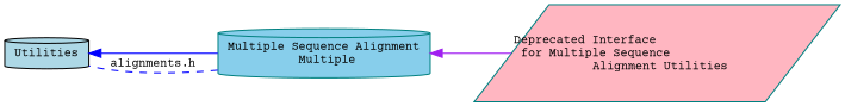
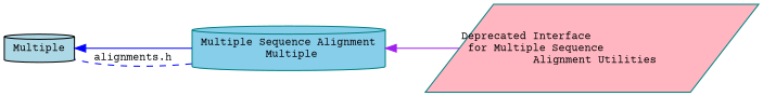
  digraph {
    fontname="Courier Prime"
    rankdir=LR
    node [color=teal fontname="Courier Prime" fontsize=10 shape=cylinder style=filled]
    edge [color=blue dir=back fontname="Courier Prime" fontsize=10 labelfontname=Helvetica labelfontsize=10 shape=plaintext style=solid]
-   n1 [color=black fillcolor=lightblue height=0.2 label=Utilities width=0.4]
+   n1 [color=black fillcolor=lightblue height=0.2 label=Multiple width=0.4]
    n2 [fillcolor=skyblue fontcolor=black height=0.2 label="Multiple Sequence Alignment\l Multiple" width=0.4]
    n3 [fillcolor=lightpink height=0.2 label="Deprecated Interface\l for Multiple Sequence\l Alignment Utilities" shape=parallelogram width=0.4]
    n1 -> n2
    n2 -> n1 [dir=none label="alignments.h" style=dashed]
    n2 -> n3 [color=purple]
  }
